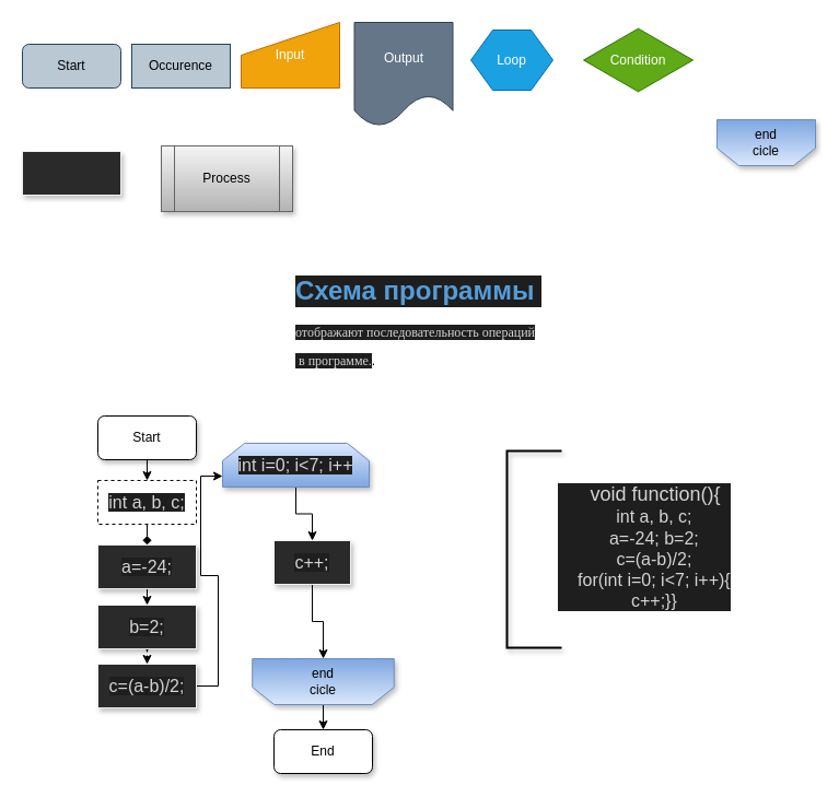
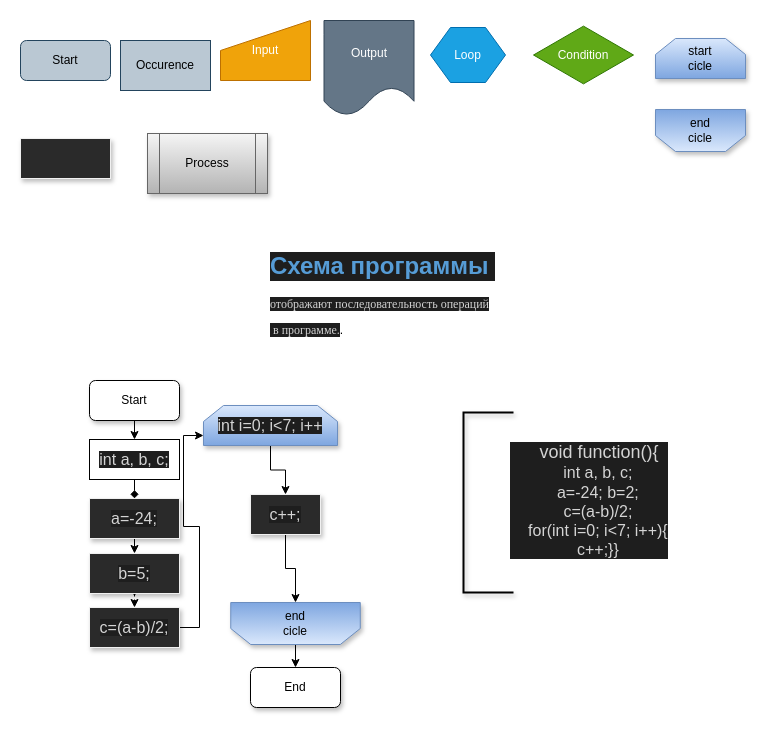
  <mxCell id="0" />
  <mxCell id="1" parent="0" />
  <mxCell id="2" value="Start" style="rounded=1;whiteSpace=wrap;html=1;fillColor=#bac8d3;strokeColor=#23445d;" parent="1" vertex="1"><mxGeometry x="20" y="40" width="90" height="40" as="geometry" /></mxCell>
- <mxCell id="3" value="Occurence" style="rounded=0;whiteSpace=wrap;html=1;fillColor=#bac8d3;strokeColor=#23445d;" parent="1" vertex="1"><mxGeometry x="120" y="40" width="90" height="40" as="geometry" /></mxCell>
+ <mxCell id="3" value="Occurence" style="rounded=0;whiteSpace=wrap;html=1;fillColor=#bac8d3;strokeColor=#23445d;" parent="1" vertex="1"><mxGeometry x="120" y="40" width="90" height="50" as="geometry" /></mxCell>
  <mxCell id="4" value="Input" style="shape=manualInput;whiteSpace=wrap;html=1;fillColor=#f0a30a;strokeColor=#BD7000;fontColor=#ffffff;" parent="1" vertex="1"><mxGeometry x="220" y="20" width="90" height="60" as="geometry" /></mxCell>
  <mxCell id="5" value="Output" style="shape=document;whiteSpace=wrap;html=1;boundedLbl=1;fillColor=#647687;strokeColor=#314354;fontColor=#ffffff;" parent="1" vertex="1"><mxGeometry x="323.5" y="20" width="90" height="95" as="geometry" /></mxCell>
  <mxCell id="6" value="Loop" style="shape=hexagon;perimeter=hexagonPerimeter2;whiteSpace=wrap;html=1;fixedSize=1;fillColor=#1ba1e2;strokeColor=#006EAF;fontColor=#ffffff;" parent="1" vertex="1"><mxGeometry x="430" y="27" width="75" height="55" as="geometry" /></mxCell>
  <mxCell id="7" value="Condition" style="html=1;whiteSpace=wrap;aspect=fixed;shape=isoRectangle;fillColor=#60a917;strokeColor=#2D7600;fontColor=#ffffff;" parent="1" vertex="1"><mxGeometry x="533" y="24.5" width="100" height="60" as="geometry" /></mxCell>
  <mxCell id="8" value="&lt;h1&gt;&lt;div style=&quot;color: #d4d4d4 ; background-color: #1e1e1e&quot;&gt;&lt;span style=&quot;color: rgb(86 , 156 , 214)&quot;&gt;Схема&amp;nbsp;программы&amp;nbsp;&lt;/span&gt;&lt;/div&gt;&lt;/h1&gt;&lt;p&gt;&lt;span style=&quot;background-color: rgb(30 , 30 , 30) ; color: rgb(212 , 212 , 212) ; font-family: &amp;#34;&amp;#34;&quot;&gt;отображают&amp;nbsp;последовательность&amp;nbsp;операций&lt;/span&gt;&lt;/p&gt;&lt;p&gt;&lt;span style=&quot;background-color: rgb(30 , 30 , 30) ; color: rgb(212 , 212 , 212) ; font-family: &amp;#34;&amp;#34;&quot;&gt;&amp;nbsp;в&amp;nbsp;программе.&lt;/span&gt;.&lt;/p&gt;" style="text;html=1;strokeColor=none;fillColor=none;spacing=5;spacingTop=-20;whiteSpace=wrap;overflow=hidden;rounded=0;" parent="1" vertex="1"><mxGeometry x="265" y="246" width="260" height="120" as="geometry" /></mxCell>
  <mxCell id="9" value="&lt;div style=&quot;color: #d4d4d4 ; background-color: #1e1e1e&quot;&gt;&lt;div&gt;&lt;font style=&quot;font-size: 18px&quot;&gt;&amp;nbsp; &amp;nbsp; void&amp;nbsp;function(){&lt;/font&gt;&lt;/div&gt;&lt;div&gt;&lt;font size=&quot;3&quot;&gt;&amp;nbsp;&amp;nbsp;&amp;nbsp;&amp;nbsp;int&amp;nbsp;a,&amp;nbsp;b,&amp;nbsp;с;&lt;/font&gt;&lt;/div&gt;&lt;div&gt;&lt;font size=&quot;3&quot;&gt;&amp;nbsp;&amp;nbsp;&amp;nbsp;&amp;nbsp;a=-24;&amp;nbsp;b=2;&lt;/font&gt;&lt;/div&gt;&lt;div&gt;&lt;font size=&quot;3&quot;&gt;&amp;nbsp;&amp;nbsp;&amp;nbsp;&amp;nbsp;с=(a-b)/2;&lt;/font&gt;&lt;/div&gt;&lt;div&gt;&lt;font size=&quot;3&quot;&gt;&amp;nbsp;&amp;nbsp;&amp;nbsp;&amp;nbsp;for(int&amp;nbsp;i=0;&amp;nbsp;i&amp;lt;7;&amp;nbsp;i++){&lt;/font&gt;&lt;/div&gt;&lt;div&gt;&lt;font size=&quot;3&quot;&gt;&amp;nbsp;&amp;nbsp;&amp;nbsp;&amp;nbsp;c++;}}&lt;/font&gt;&lt;/div&gt;&lt;/div&gt;" style="text;html=1;strokeColor=none;fillColor=none;align=center;verticalAlign=middle;whiteSpace=wrap;rounded=0;" parent="1" vertex="1"><mxGeometry x="474" y="425" width="230" height="150" as="geometry" /></mxCell>
  <mxCell id="10" style="edgeStyle=orthogonalEdgeStyle;rounded=0;orthogonalLoop=1;jettySize=auto;html=1;exitX=0.5;exitY=1;exitDx=0;exitDy=0;entryX=0.5;entryY=0;entryDx=0;entryDy=0;" parent="1" source="11" target="13" edge="1"><mxGeometry relative="1" as="geometry" /></mxCell>
  <mxCell id="11" value="Start" style="rounded=1;whiteSpace=wrap;html=1;shadow=1;glass=0;sketch=0;" parent="1" vertex="1"><mxGeometry x="89" y="380" width="90" height="40" as="geometry" /></mxCell>
  <mxCell id="12" style="edgeStyle=orthogonalEdgeStyle;rounded=0;orthogonalLoop=1;jettySize=auto;html=1;exitX=0.5;exitY=1;exitDx=0;exitDy=0;entryX=0.5;entryY=0;entryDx=0;entryDy=0;endArrow=diamond;" parent="1" source="13" target="15" edge="1"><mxGeometry relative="1" as="geometry" /></mxCell>
- <mxCell id="13" value="&lt;span style=&quot;color: rgb(212 , 212 , 212) ; font-size: medium ; background-color: rgb(30 , 30 , 30)&quot;&gt;int&amp;nbsp;a,&amp;nbsp;b,&amp;nbsp;с;&lt;/span&gt;" style="rounded=0;whiteSpace=wrap;html=1;glass=0;dashed=1;" parent="1" vertex="1"><mxGeometry x="89" y="439" width="90" height="40" as="geometry" /></mxCell>
+ <mxCell id="13" value="&lt;span style=&quot;color: rgb(212 , 212 , 212) ; font-size: medium ; background-color: rgb(30 , 30 , 30)&quot;&gt;int&amp;nbsp;a,&amp;nbsp;b,&amp;nbsp;с;&lt;/span&gt;" style="rounded=0;whiteSpace=wrap;html=1;glass=0;" parent="1" vertex="1"><mxGeometry x="89" y="439" width="90" height="40" as="geometry" /></mxCell>
  <mxCell id="14" style="edgeStyle=orthogonalEdgeStyle;rounded=0;orthogonalLoop=1;jettySize=auto;html=1;exitX=0.5;exitY=1;exitDx=0;exitDy=0;entryX=0.5;entryY=0;entryDx=0;entryDy=0;" parent="1" source="15" target="21" edge="1"><mxGeometry relative="1" as="geometry" /></mxCell>
  <mxCell id="15" value="&lt;span style=&quot;color: rgb(212 , 212 , 212) ; font-size: medium ; background-color: rgb(30 , 30 , 30)&quot;&gt;a=-24;&lt;/span&gt;" style="rounded=0;whiteSpace=wrap;html=1;shadow=1;glass=0;sketch=0;strokeColor=#f0f0f0;fillColor=#2a2a2a;imageHeight=23;" parent="1" vertex="1"><mxGeometry x="89" y="498" width="90" height="40" as="geometry" /></mxCell>
  <mxCell id="16" value="" style="rounded=0;whiteSpace=wrap;html=1;shadow=1;glass=0;sketch=0;strokeColor=#f0f0f0;fillColor=#2a2a2a;imageHeight=23;" parent="1" vertex="1"><mxGeometry x="20" y="138" width="90" height="40" as="geometry" /></mxCell>
  <mxCell id="17" style="edgeStyle=orthogonalEdgeStyle;rounded=0;orthogonalLoop=1;jettySize=auto;html=1;exitX=1;exitY=0.5;exitDx=0;exitDy=0;entryX=0;entryY=0.75;entryDx=0;entryDy=0;" parent="1" source="18" target="25" edge="1"><mxGeometry relative="1" as="geometry" /></mxCell>
  <mxCell id="18" value="&lt;span style=&quot;color: rgb(212 , 212 , 212) ; font-size: medium ; background-color: rgb(30 , 30 , 30)&quot;&gt;с=(a-b)/2;&lt;/span&gt;" style="rounded=0;whiteSpace=wrap;html=1;shadow=1;glass=0;sketch=0;strokeColor=#f0f0f0;fillColor=#2a2a2a;imageHeight=23;" parent="1" vertex="1"><mxGeometry x="89" y="607" width="90" height="40" as="geometry" /></mxCell>
  <mxCell id="19" style="edgeStyle=orthogonalEdgeStyle;rounded=0;orthogonalLoop=1;jettySize=auto;html=1;exitX=0.5;exitY=1;exitDx=0;exitDy=0;" parent="1" source="21" edge="1"><mxGeometry relative="1" as="geometry"><mxPoint x="134" y="596" as="targetPoint" /></mxGeometry></mxCell>
  <mxCell id="20" style="edgeStyle=orthogonalEdgeStyle;rounded=0;orthogonalLoop=1;jettySize=auto;html=1;exitX=0.5;exitY=1;exitDx=0;exitDy=0;entryX=0.5;entryY=0;entryDx=0;entryDy=0;dashed=1;" parent="1" source="21" target="18" edge="1"><mxGeometry relative="1" as="geometry" /></mxCell>
- <mxCell id="21" value="&lt;span style=&quot;color: rgb(212 , 212 , 212) ; font-size: medium ; background-color: rgb(30 , 30 , 30)&quot;&gt;b=2;&lt;/span&gt;" style="rounded=0;whiteSpace=wrap;html=1;shadow=1;glass=0;sketch=0;strokeColor=#f0f0f0;fillColor=#2a2a2a;imageHeight=23;" parent="1" vertex="1"><mxGeometry x="89" y="553" width="90" height="40" as="geometry" /></mxCell>
+ <mxCell id="21" value="&lt;span style=&quot;color: rgb(212 , 212 , 212) ; font-size: medium ; background-color: rgb(30 , 30 , 30)&quot;&gt;b=5;&lt;/span&gt;" style="rounded=0;whiteSpace=wrap;html=1;shadow=1;glass=0;sketch=0;strokeColor=#f0f0f0;fillColor=#2a2a2a;imageHeight=23;" parent="1" vertex="1"><mxGeometry x="89" y="553" width="90" height="40" as="geometry" /></mxCell>
+ <mxCell id="22" value="start&lt;br&gt;cicle" style="shape=loopLimit;whiteSpace=wrap;html=1;rounded=0;shadow=1;glass=0;sketch=0;strokeColor=#6c8ebf;fillColor=#dae8fc;gradientColor=#7ea6e0;" parent="1" vertex="1"><mxGeometry x="655" y="38" width="90" height="40" as="geometry" /></mxCell>
  <mxCell id="23" value="end&lt;br&gt;cicle" style="shape=loopLimit;whiteSpace=wrap;html=1;rounded=0;shadow=1;glass=0;sketch=0;strokeColor=#6c8ebf;fillColor=#dae8fc;gradientColor=#7ea6e0;direction=west;" parent="1" vertex="1"><mxGeometry x="655" y="109" width="90" height="42" as="geometry" /></mxCell>
  <mxCell id="24" style="edgeStyle=orthogonalEdgeStyle;rounded=0;orthogonalLoop=1;jettySize=auto;html=1;exitX=0.5;exitY=1;exitDx=0;exitDy=0;entryX=0.5;entryY=0;entryDx=0;entryDy=0;" parent="1" source="25" target="27" edge="1"><mxGeometry relative="1" as="geometry" /></mxCell>
  <mxCell id="25" value="&lt;span style=&quot;color: rgb(212 , 212 , 212) ; font-size: medium ; background-color: rgb(30 , 30 , 30)&quot;&gt;int&amp;nbsp;i=0;&amp;nbsp;i&amp;lt;7;&amp;nbsp;i++&lt;/span&gt;" style="shape=loopLimit;whiteSpace=wrap;html=1;rounded=0;shadow=1;glass=0;sketch=0;strokeColor=#6c8ebf;fillColor=#dae8fc;gradientColor=#7ea6e0;" parent="1" vertex="1"><mxGeometry x="203" y="405" width="134" height="40" as="geometry" /></mxCell>
  <mxCell id="26" style="edgeStyle=orthogonalEdgeStyle;rounded=0;orthogonalLoop=1;jettySize=auto;html=1;exitX=0.5;exitY=1;exitDx=0;exitDy=0;entryX=0.5;entryY=1;entryDx=0;entryDy=0;" parent="1" source="27" target="29" edge="1"><mxGeometry relative="1" as="geometry" /></mxCell>
  <mxCell id="27" value="&lt;span style=&quot;color: rgb(212 , 212 , 212) ; font-size: medium ; background-color: rgb(30 , 30 , 30)&quot;&gt;c++;&lt;/span&gt;" style="rounded=0;whiteSpace=wrap;html=1;shadow=1;glass=0;sketch=0;strokeColor=#f0f0f0;fillColor=#2a2a2a;imageHeight=23;" parent="1" vertex="1"><mxGeometry x="250" y="494" width="70" height="40" as="geometry" /></mxCell>
  <mxCell id="28" style="edgeStyle=orthogonalEdgeStyle;rounded=0;orthogonalLoop=1;jettySize=auto;html=1;exitX=0.5;exitY=0;exitDx=0;exitDy=0;entryX=0.5;entryY=0;entryDx=0;entryDy=0;" parent="1" source="29" target="32" edge="1"><mxGeometry relative="1" as="geometry" /></mxCell>
  <mxCell id="29" value="end&lt;br&gt;cicle" style="shape=loopLimit;whiteSpace=wrap;html=1;rounded=0;shadow=1;glass=0;sketch=0;strokeColor=#6c8ebf;fillColor=#dae8fc;gradientColor=#7ea6e0;direction=west;" parent="1" vertex="1"><mxGeometry x="230.25" y="602" width="129.5" height="42" as="geometry" /></mxCell>
  <mxCell id="30" value="Process" style="shape=process;whiteSpace=wrap;html=1;backgroundOutline=1;rounded=0;shadow=1;glass=0;sketch=0;strokeColor=#666666;fillColor=#f5f5f5;gradientColor=#b3b3b3;" parent="1" vertex="1"><mxGeometry x="147" y="133" width="120" height="60" as="geometry" /></mxCell>
  <mxCell id="31" value="" style="strokeWidth=2;html=1;shape=mxgraph.flowchart.annotation_1;align=left;pointerEvents=1;rounded=0;shadow=1;glass=0;sketch=0;fillColor=#2a2a2a;" parent="1" vertex="1"><mxGeometry x="463" y="412" width="50" height="180" as="geometry" /></mxCell>
  <mxCell id="32" value="End" style="rounded=1;whiteSpace=wrap;html=1;shadow=1;glass=0;sketch=0;" parent="1" vertex="1"><mxGeometry x="250" y="667" width="90" height="40" as="geometry" /></mxCell>
